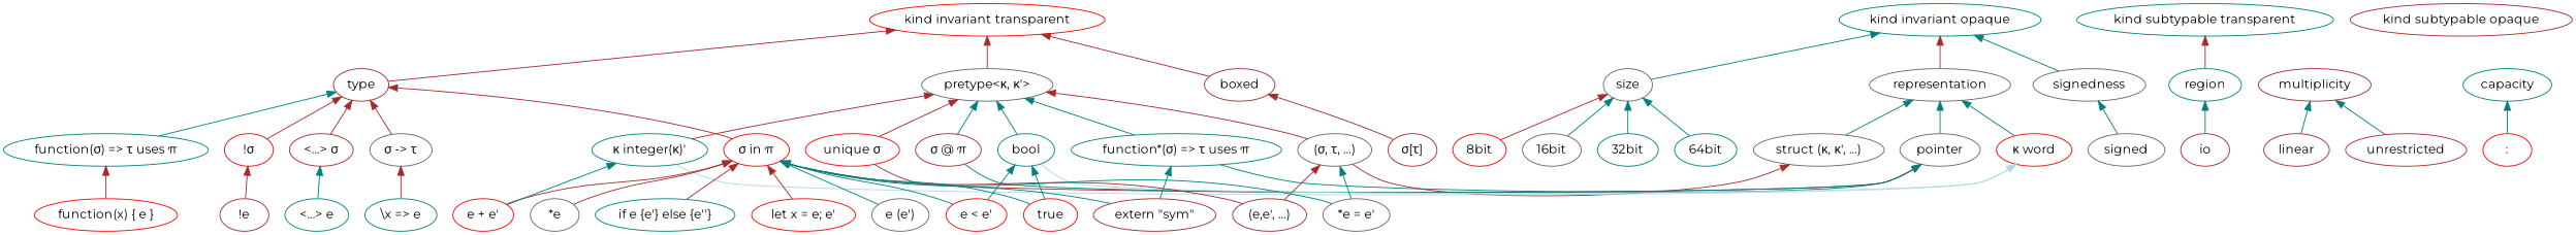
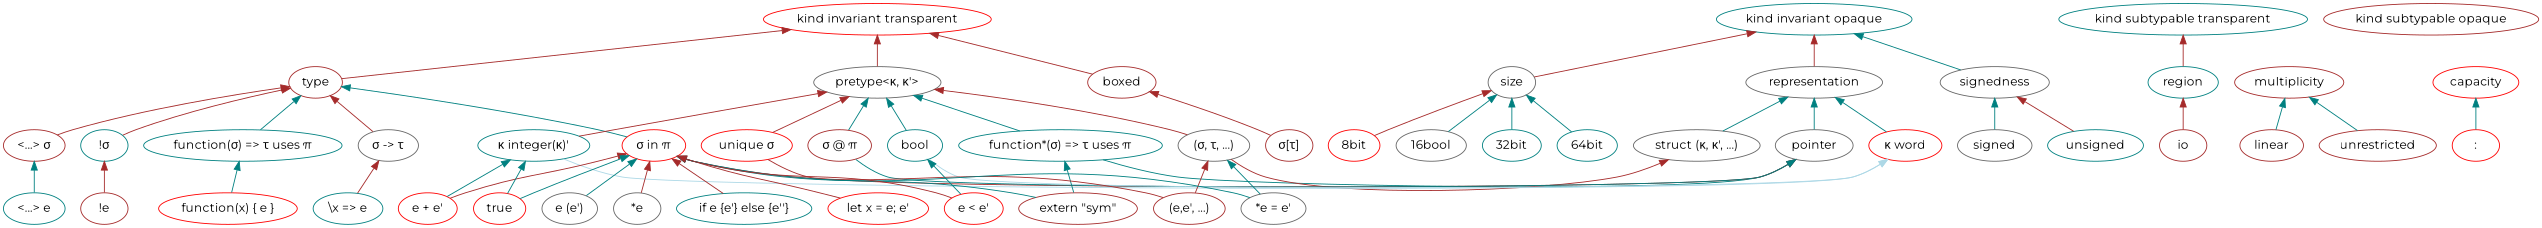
  digraph {
    fontname=Montserrat
    rankdir=BT
    node [color=red fontname=Montserrat]
    edge [color=teal fontname=Montserrat]
    n1 [label="kind invariant transparent"]
    n2 [color=teal label="kind invariant opaque"]
    n3 [color=teal label="kind subtypable transparent"]
    n4 [color=brown label="kind subtypable opaque"]
    n5 [color=brown label=type]
    region [color=teal]
    n7 [color=gray40 label="pretype<κ, κ'>"]
    n8 [color=brown label=boxed]
    representation [color=gray40]
    size [color=gray40]
    signedness [color=gray40]
    multiplicity [color=brown]
    n13 [color=gray40 label=pointer]
    n14 [color=gray40 label="struct (κ, κ', ...)"]
    n15 [label="κ word"]
    n16 [label="8bit"]
-   n17 [color=gray40 label="16bit"]
+   n17 [color=gray40 label="16bool"]
    n18 [color=teal label="32bit"]
    n19 [color=teal label="64bit"]
    signed [color=gray40]
+   unsigned [color=teal]
    n22 [color=gray40 label="σ -> τ"]
    n23 [color=brown label="<...> σ"]
-   n24 [label="!σ"]
+   n24 [color=teal label="!σ"]
    n25 [color=teal label="function*(σ) => τ uses π"]
    n26 [color=teal label="function(σ) => τ uses π"]
    n27 [color=gray40 label="(σ, τ, ...)"]
    n28 [label="σ in π"]
    n29 [label="unique σ"]
    n30 [color=brown label="σ @ π"]
    n31 [color=brown label="σ[τ]"]
    n32 [color=teal label="κ integer(κ)'"]
    n33 [color=teal label=bool]
    n34 [color=brown label=io]
    n35 [label=":"]
    linear [color=brown]
    unrestricted [color=brown]
    n38 [label="let x = e; e'"]
    n39 [color=brown label="extern \"sym\""]
    n40 [color=gray40 label="e (e')"]
    n41 [color=brown label="(e,e', ...)"]
    n42 [color=gray40 label="*e"]
    n43 [color=gray40 label="*e = e'"]
    n44 [label="e + e'"]
    n45 [label="e < e'"]
    true
    n47 [color=teal label="if e {e'} else {e''}"]
    n48 [label="function(x) { e }"]
    n49 [color=teal label="\\x => e"]
    n50 [color=brown label="!e"]
    n51 [color=teal label="<...> e"]
-   capacity [color=teal]
+   capacity
    subgraph sub_1 {
      rank=same
      n1
      n2
      n3
      n4
    }
    subgraph sub_2 {
      rank=same
      n5
      region
      n7
      n8
      representation
      size
      signedness
      multiplicity
    }
    subgraph sub_3 {
      rank=same
      n13
      n14
      n15
      n16
      n17
      n18
      n19
      signed
+     unsigned
      n22
      n23
      n24
      n25
      n26
      n27
      n28
      n29
      n30
      n31
      n32
      n33
      n34
      n35
      linear
      unrestricted
    }
    subgraph sub_4 {
      rank=same
      n38
      n39
      n40
      n41
      n42
      n43
      n44
      n45
      true
      n47
      n48
      n49
      n50
      n51
    }
    n5 -> n1 [color=brown]
    region -> n3 [color=brown]
    n7 -> n1 [color=brown]
    n8 -> n1 [color=brown]
    representation -> n2 [color=brown]
-   size -> n2
+   size -> n2 [color=brown]
    signedness -> n2
    n13 -> representation
    n14 -> representation
    n15 -> representation
    n16 -> size [color=brown]
    n17 -> size
    n18 -> size
    n19 -> size
    signed -> signedness
+   unsigned -> signedness [color=brown]
    n22 -> n5 [color=brown]
    n23 -> n5 [color=brown]
    n24 -> n5 [color=brown]
    n25 -> n7
    n25 -> n13
    n26 -> n5
    n27 -> n7 [color=brown]
    n27 -> n14 [color=brown]
-   n28 -> n5 [color=brown]
+   n28 -> n5
    n29 -> n7 [color=brown]
    n29 -> n13 [color=brown]
    n30 -> n7
    n30 -> n13
    n31 -> n8 [color=brown]
    n32 -> n7 [color=brown]
    n32 -> n15 [color=lightblue]
    n33 -> n7
    n33 -> n15 [color=lightblue]
-   n34 -> region
+   n34 -> region [color=brown]
    n35 -> capacity
    linear -> multiplicity
    unrestricted -> multiplicity
    n38 -> n28 [color=brown]
    n39 -> n25
    n39 -> n28
    n40 -> n28
    n41 -> n27 [color=brown]
    n41 -> n28 [color=brown]
    n42 -> n28 [color=brown]
    n43 -> n27
    n43 -> n28
    n44 -> n28 [color=brown]
    n44 -> n32
-   n45 -> n28
+   n45 -> n28 [color=brown]
    n45 -> n33
    true -> n28
-   true -> n33
+   true -> n32
    n47 -> n28 [color=brown]
-   n48 -> n26 [color=brown]
+   n48 -> n26
    n49 -> n22 [color=brown]
    n50 -> n24 [color=brown]
    n51 -> n23
  }
